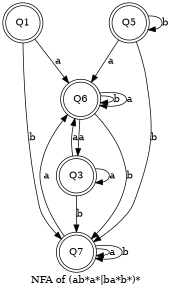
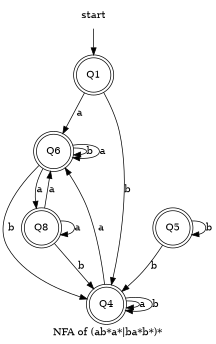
  digraph {
    label="NFA of (ab*a*|ba*b*)*"
    rankdir=TB
    node [shape=doublecircle]
+   start [shape=none]
    n2 [label=Q1]
    n3 [label=Q6]
-   n4 [label=Q7]
-   n5 [label=Q3]
+   n4 [label=Q4]
+   n5 [label=Q8]
    n6 [label=Q5]
+   start -> n2
    n2 -> n3 [label=a]
    n2 -> n4 [label=b]
    n3 -> n3 [label=b]
    n3 -> n3 [label=a]
    n3 -> n4 [label=b]
    n3 -> n5 [label=a]
    n4 -> n3 [label=a]
    n4 -> n4 [label=a]
    n4 -> n4 [label=b]
    n5 -> n3 [label=a]
    n5 -> n4 [label=b]
    n5 -> n5 [label=a]
-   n6 -> n3 [label=a]
    n6 -> n4 [label=b]
    n6 -> n6 [label=b]
  }
